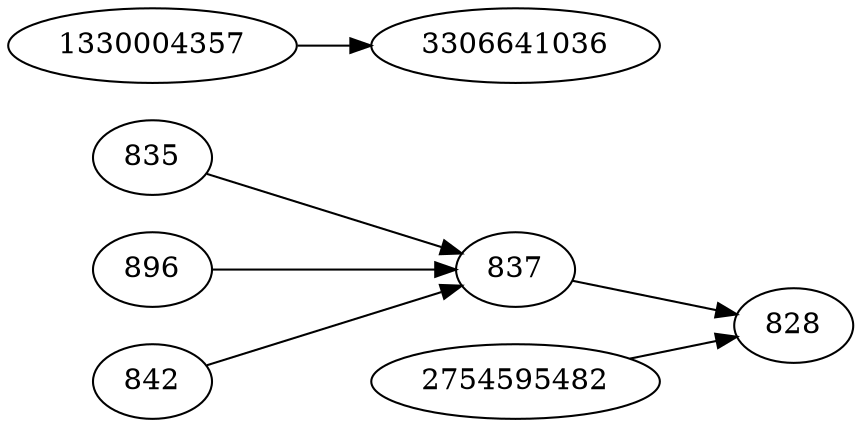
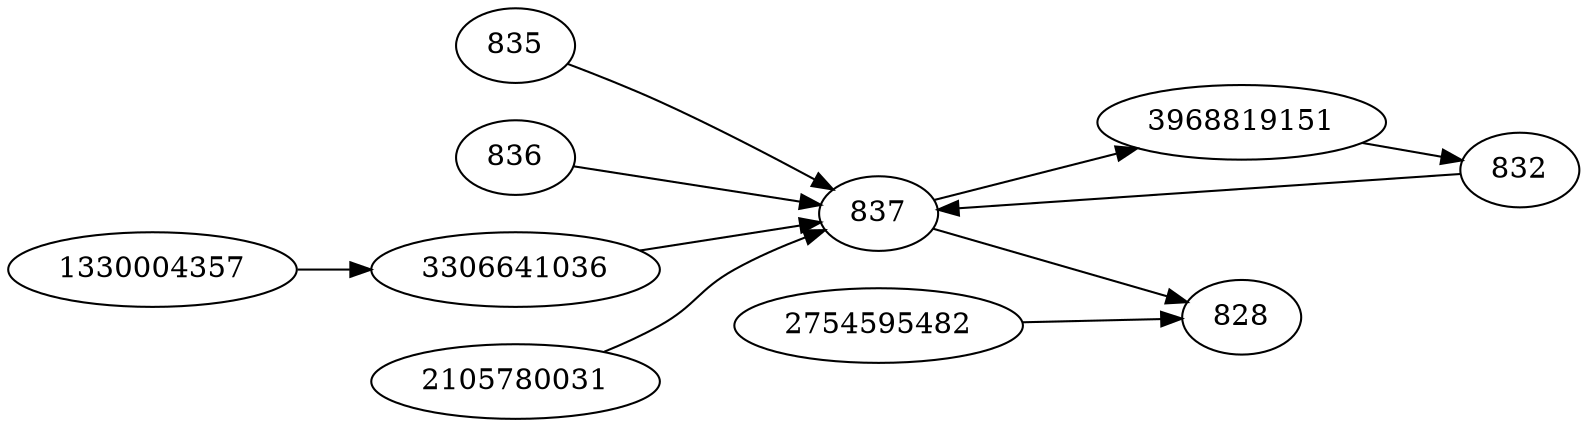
  strict digraph {
    rankdir=LR
    835
    837
+   3968819151
    828
-   836 [label=896]
+   836
    1330004357
    3306641036
-   842
+   842 [label=832]
    2754595482
+   2105780031
    835 -> 837
+   837 -> 3968819151
    837 -> 828
+   3968819151 -> 842
    836 -> 837
    1330004357 -> 3306641036
+   3306641036 -> 837
    842 -> 837
    2754595482 -> 828
+   2105780031 -> 837
  }
